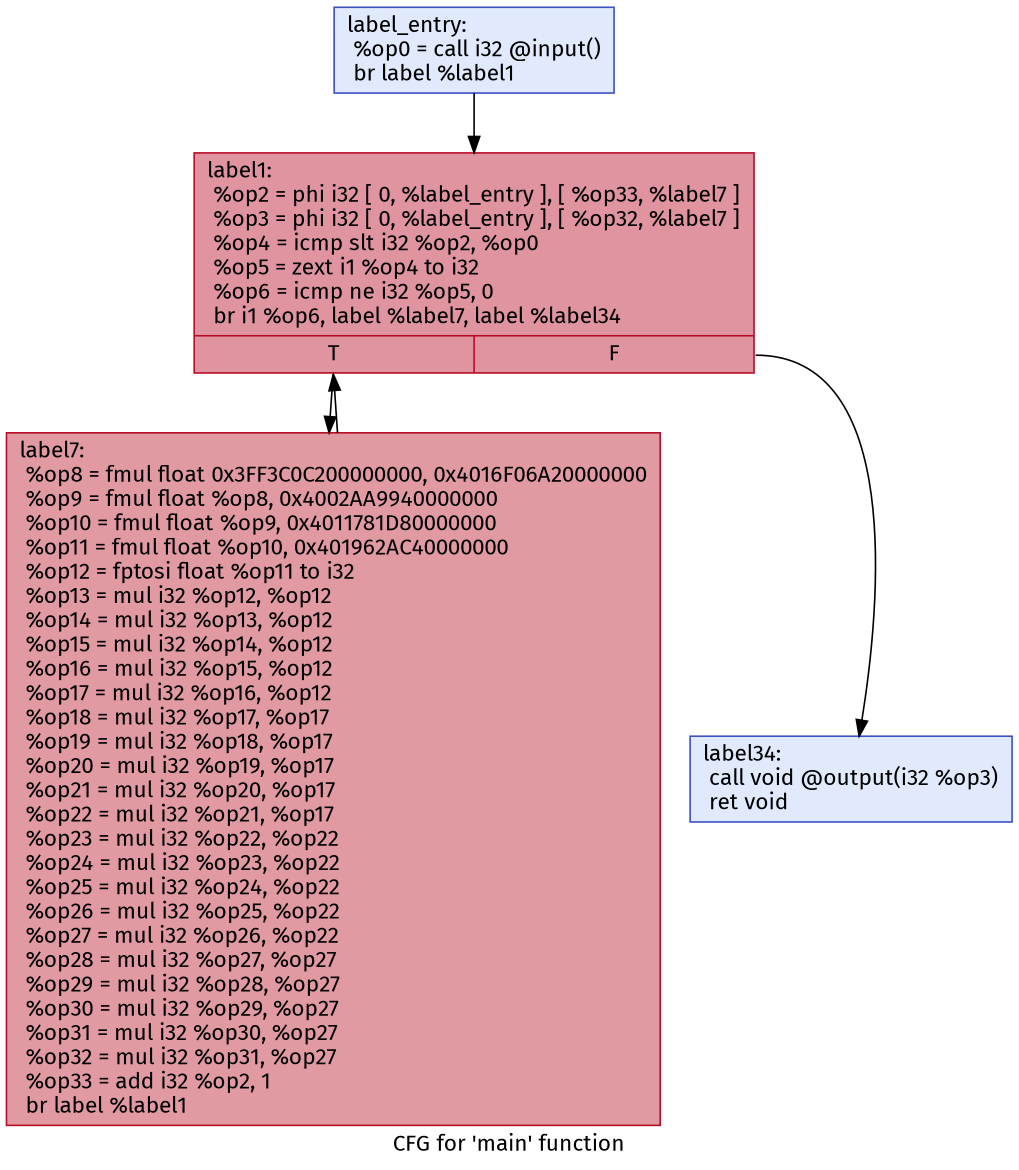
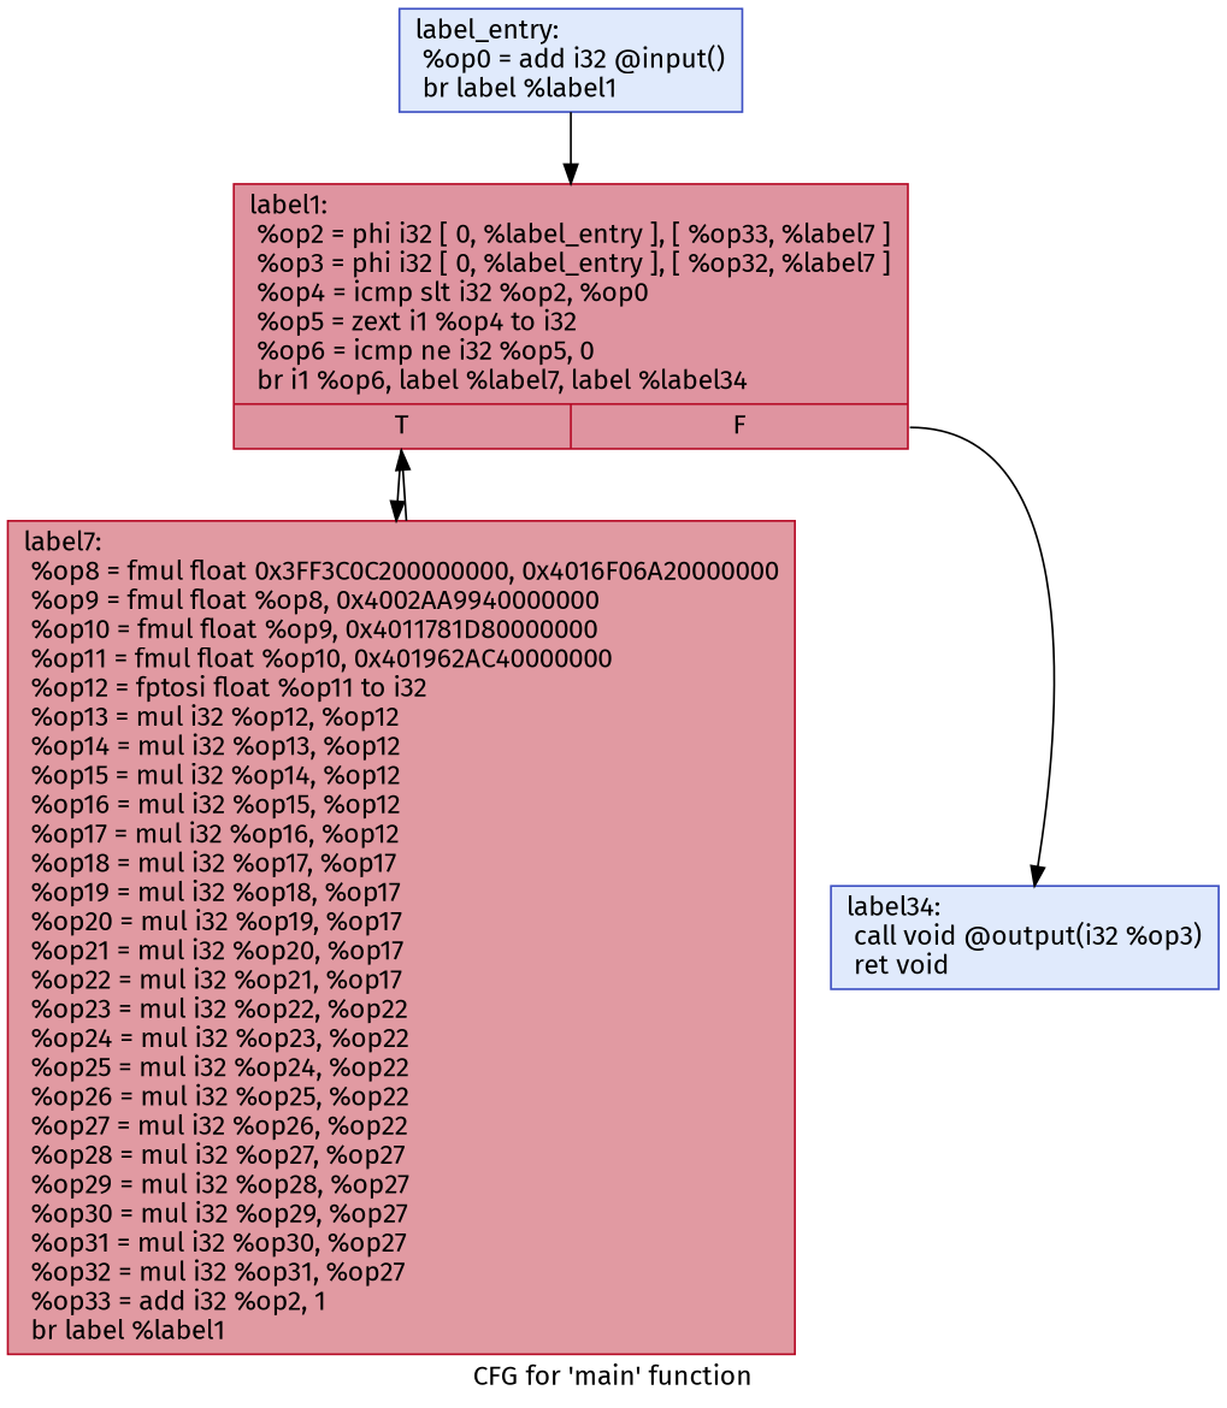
  digraph {
    label="CFG for 'main' function"
    fontname="Fira Sans"
    node [color="#3d50c3ff" fillcolor="#b9d0f970" shape=record style=filled fontname="Fira Sans"]
    edge [fontname="Fira Sans"]
-   n1 [label="{label_entry:\l  %op0 = call i32 @input()\l  br label %label1\l}"]
+   n1 [label="{label_entry:\l  %op0 = add i32 @input()\l  br label %label1\l}"]
    n2 [color="#b70d28ff" fillcolor="#b70d2870" label="{label1:                                           \l  %op2 = phi i32 [ 0, %label_entry ], [ %op33, %label7 ]\l  %op3 = phi i32 [ 0, %label_entry ], [ %op32, %label7 ]\l  %op4 = icmp slt i32 %op2, %op0\l  %op5 = zext i1 %op4 to i32\l  %op6 = icmp ne i32 %op5, 0\l  br i1 %op6, label %label7, label %label34\l|{<s0>T|<s1>F}}"]
    n3 [color="#b70d28ff" fillcolor="#bb1b2c70" label="{label7:                                           \l  %op8 = fmul float 0x3FF3C0C200000000, 0x4016F06A20000000\l  %op9 = fmul float %op8, 0x4002AA9940000000\l  %op10 = fmul float %op9, 0x4011781D80000000\l  %op11 = fmul float %op10, 0x401962AC40000000\l  %op12 = fptosi float %op11 to i32\l  %op13 = mul i32 %op12, %op12\l  %op14 = mul i32 %op13, %op12\l  %op15 = mul i32 %op14, %op12\l  %op16 = mul i32 %op15, %op12\l  %op17 = mul i32 %op16, %op12\l  %op18 = mul i32 %op17, %op17\l  %op19 = mul i32 %op18, %op17\l  %op20 = mul i32 %op19, %op17\l  %op21 = mul i32 %op20, %op17\l  %op22 = mul i32 %op21, %op17\l  %op23 = mul i32 %op22, %op22\l  %op24 = mul i32 %op23, %op22\l  %op25 = mul i32 %op24, %op22\l  %op26 = mul i32 %op25, %op22\l  %op27 = mul i32 %op26, %op22\l  %op28 = mul i32 %op27, %op27\l  %op29 = mul i32 %op28, %op27\l  %op30 = mul i32 %op29, %op27\l  %op31 = mul i32 %op30, %op27\l  %op32 = mul i32 %op31, %op27\l  %op33 = add i32 %op2, 1\l  br label %label1\l}"]
    n4 [label="{label34:                                          \l  call void @output(i32 %op3)\l  ret void\l}"]
    n1 -> n2
    n2 -> n3 [tailport=s0]
    n2 -> n4 [tailport=s1]
    n3 -> n2
  }
